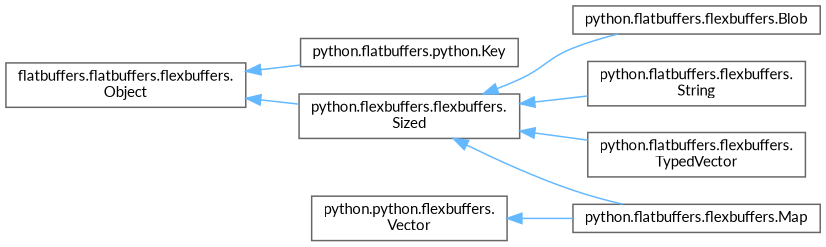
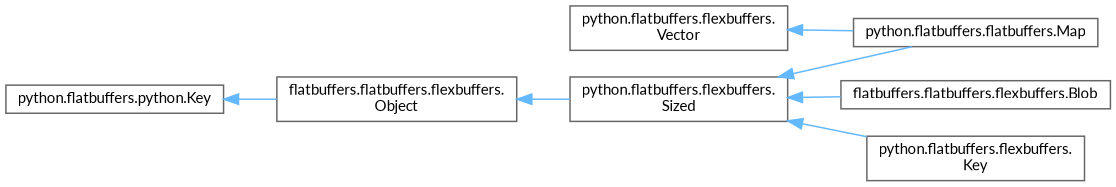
  digraph {
    fontname=Lato
    rankdir=LR
    node [color=grey40 fillcolor=white fontname=Lato fontsize=10 shape=box style=filled]
    edge [color=steelblue1 dir=back fontname=Lato fontsize=10 labelfontname=Helvetica labelfontsize=10 style=solid]
    n1 [height=0.2 label="flatbuffers.flatbuffers.flexbuffers.\lObject" width=0.4]
    n2 [height=0.2 label="python.flatbuffers.python.Key" width=0.4]
-   n3 [height=0.2 label="python.flexbuffers.flexbuffers.\lSized" width=0.4]
-   n4 [height=0.2 label="python.flatbuffers.flexbuffers.Blob" width=0.4]
-   n5 [height=0.2 label="python.flatbuffers.flexbuffers.\lString" width=0.4]
-   n6 [height=0.2 label="python.flatbuffers.flexbuffers.\lTypedVector" width=0.4]
-   n7 [height=0.2 label="python.flatbuffers.flexbuffers.Map" width=0.4]
-   n8 [height=0.2 label="python.python.flexbuffers.\lVector" width=0.4]
-   n1 -> n2
+   n3 [height=0.2 label="python.flatbuffers.flexbuffers.\lSized" width=0.4]
+   n4 [height=0.2 label="flatbuffers.flatbuffers.flexbuffers.Blob" width=0.4]
+   n5 [height=0.2 label="python.flatbuffers.flexbuffers.\lKey" width=0.4]
+   n7 [height=0.2 label="python.flatbuffers.flatbuffers.Map" width=0.4]
+   n8 [height=0.2 label="python.flatbuffers.flexbuffers.\lVector" width=0.4]
+   n2 -> n1
    n1 -> n3
    n3 -> n4
    n3 -> n5
-   n3 -> n6
    n3 -> n7
    n8 -> n7
  }
